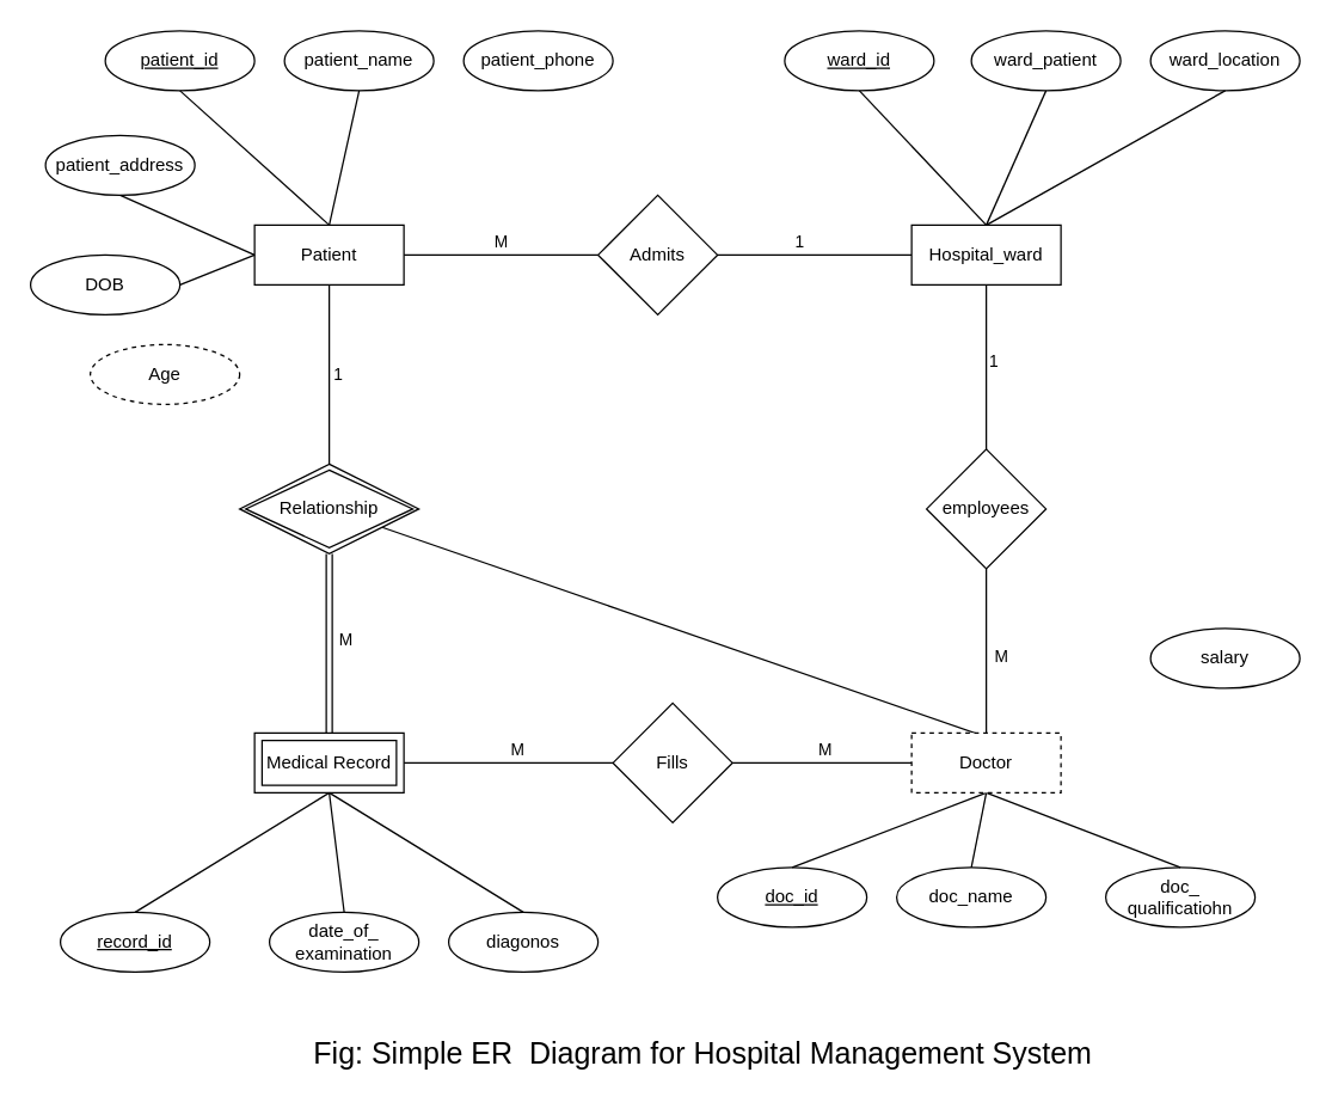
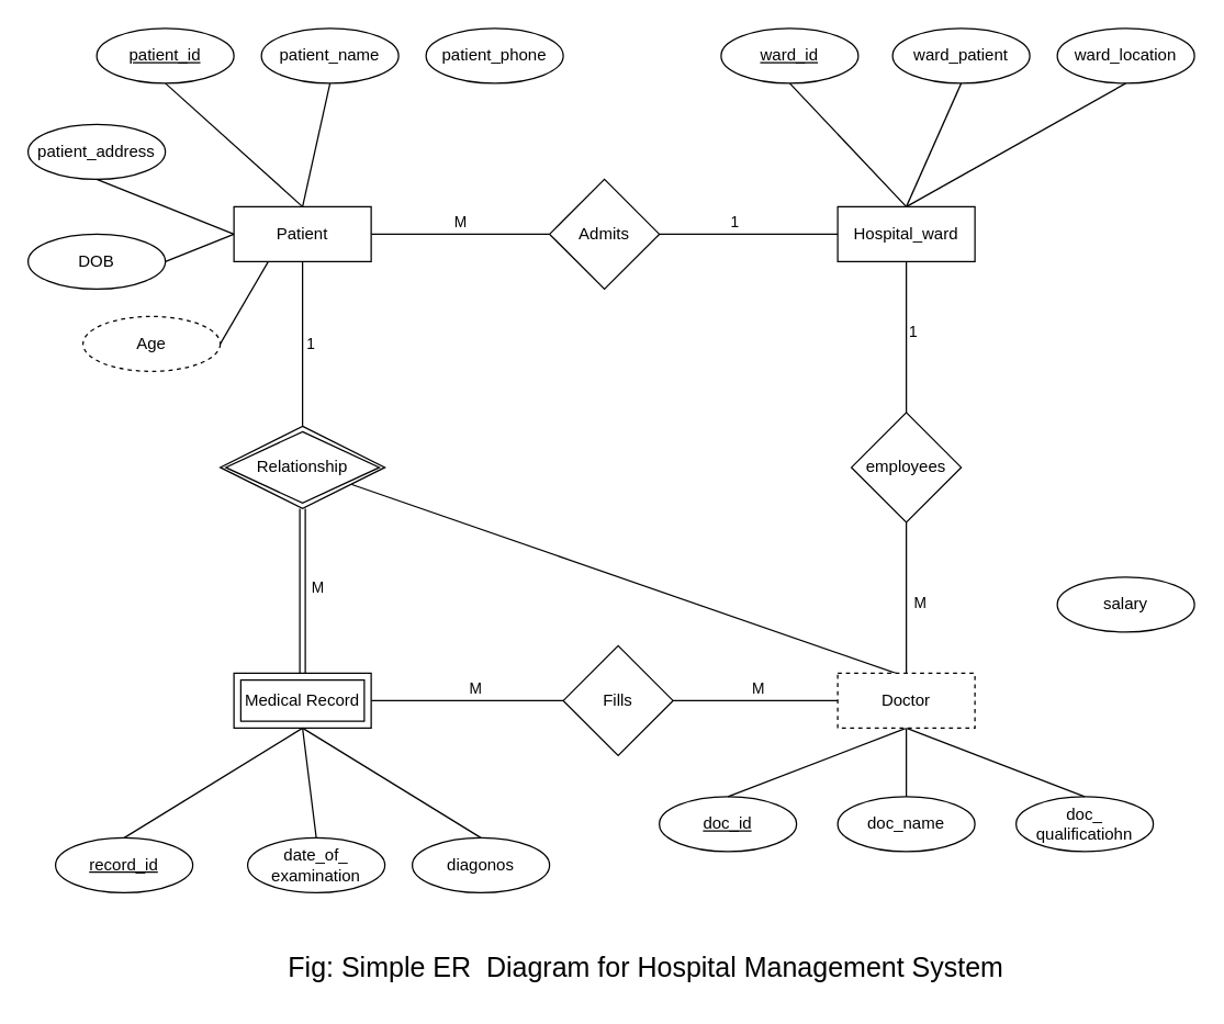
  <mxCell id="0" />
  <mxCell id="1" parent="0" />
  <mxCell id="2" value="" style="group" vertex="1" connectable="0" parent="1"><mxGeometry x="20" y="20" width="850" height="704" as="geometry" /></mxCell>
  <mxCell id="3" value="" style="group" vertex="1" connectable="0" parent="2"><mxGeometry width="850" height="630" as="geometry" /></mxCell>
  <mxCell id="4" value="Admits" style="rhombus;whiteSpace=wrap;html=1;" parent="3" vertex="1"><mxGeometry x="380" y="110" width="80" height="80" as="geometry" /></mxCell>
  <mxCell id="5" value="&lt;u&gt;patient_id&lt;/u&gt;" style="ellipse;whiteSpace=wrap;html=1;" parent="3" vertex="1"><mxGeometry x="50" width="100" height="40" as="geometry" /></mxCell>
  <mxCell id="6" value="patient_name" style="ellipse;whiteSpace=wrap;html=1;" parent="3" vertex="1"><mxGeometry x="170" width="100" height="40" as="geometry" /></mxCell>
  <mxCell id="7" value="patient_phone" style="ellipse;whiteSpace=wrap;html=1;" parent="3" vertex="1"><mxGeometry x="290" width="100" height="40" as="geometry" /></mxCell>
  <mxCell id="8" value="" style="endArrow=none;html=1;rounded=0;exitX=1;exitY=0.5;exitDx=0;exitDy=0;entryX=0;entryY=0.5;entryDx=0;entryDy=0;" parent="3" source="4" target="48" edge="1"><mxGeometry width="50" height="50" relative="1" as="geometry"><mxPoint x="460" y="109.5" as="sourcePoint" /><mxPoint x="580" y="150" as="targetPoint" /></mxGeometry></mxCell>
  <mxCell id="9" value="1" style="edgeLabel;html=1;align=center;verticalAlign=middle;resizable=0;points=[];" parent="8" vertex="1" connectable="0"><mxGeometry x="-0.138" y="4" relative="1" as="geometry"><mxPoint x="-2" y="-6" as="offset" /></mxGeometry></mxCell>
  <mxCell id="10" value="" style="endArrow=none;html=1;rounded=0;exitX=0.5;exitY=1;exitDx=0;exitDy=0;entryX=0.5;entryY=0;entryDx=0;entryDy=0;" parent="3" source="5" target="49" edge="1"><mxGeometry width="50" height="50" relative="1" as="geometry"><mxPoint x="420" y="300" as="sourcePoint" /><mxPoint x="200.0" y="120" as="targetPoint" /></mxGeometry></mxCell>
  <mxCell id="11" value="" style="endArrow=none;html=1;rounded=0;exitX=0.5;exitY=1;exitDx=0;exitDy=0;entryX=0.5;entryY=0;entryDx=0;entryDy=0;" parent="3" source="6" target="49" edge="1"><mxGeometry width="50" height="50" relative="1" as="geometry"><mxPoint x="110" y="50" as="sourcePoint" /><mxPoint x="200.0" y="120" as="targetPoint" /></mxGeometry></mxCell>
- <mxCell id="12" value="patient_address" style="ellipse;whiteSpace=wrap;html=1;" parent="3" vertex="1"><mxGeometry x="10" y="70" width="100" height="40" as="geometry" /></mxCell>
+ <mxCell id="12" value="patient_address" style="ellipse;whiteSpace=wrap;html=1;" parent="3" vertex="1"><mxGeometry y="70" width="100" height="40" as="geometry" /></mxCell>
  <mxCell id="13" value="" style="endArrow=none;html=1;rounded=0;exitX=0.5;exitY=1;exitDx=0;exitDy=0;entryX=0;entryY=0.5;entryDx=0;entryDy=0;" parent="3" source="12" target="49" edge="1"><mxGeometry width="50" height="50" relative="1" as="geometry"><mxPoint x="400" y="400" as="sourcePoint" /><mxPoint x="170.0" y="180" as="targetPoint" /></mxGeometry></mxCell>
  <mxCell id="14" value="&lt;u&gt;ward_id&lt;/u&gt;" style="ellipse;whiteSpace=wrap;html=1;" parent="3" vertex="1"><mxGeometry x="505" width="100" height="40" as="geometry" /></mxCell>
  <mxCell id="15" value="ward_patient" style="ellipse;whiteSpace=wrap;html=1;" parent="3" vertex="1"><mxGeometry x="630" width="100" height="40" as="geometry" /></mxCell>
  <mxCell id="16" value="ward_location" style="ellipse;whiteSpace=wrap;html=1;" parent="3" vertex="1"><mxGeometry x="750" width="100" height="40" as="geometry" /></mxCell>
  <mxCell id="17" value="&lt;u&gt;record_id&lt;/u&gt;" style="ellipse;whiteSpace=wrap;html=1;" parent="3" vertex="1"><mxGeometry x="20" y="590" width="100" height="40" as="geometry" /></mxCell>
  <mxCell id="18" value="" style="endArrow=none;html=1;rounded=0;exitX=0.5;exitY=0;exitDx=0;exitDy=0;entryX=0.5;entryY=1;entryDx=0;entryDy=0;" parent="3" source="17" target="44" edge="1"><mxGeometry width="50" height="50" relative="1" as="geometry"><mxPoint x="350" y="470" as="sourcePoint" /><mxPoint x="200" y="520" as="targetPoint" /></mxGeometry></mxCell>
  <mxCell id="19" value="date_of_&lt;br&gt;examination" style="ellipse;whiteSpace=wrap;html=1;" parent="3" vertex="1"><mxGeometry x="160" y="590" width="100" height="40" as="geometry" /></mxCell>
  <mxCell id="20" value="employees" style="rhombus;whiteSpace=wrap;html=1;" parent="3" vertex="1"><mxGeometry x="600" y="280" width="80" height="80" as="geometry" /></mxCell>
  <mxCell id="21" value="" style="endArrow=none;html=1;rounded=0;entryX=0.5;entryY=1;entryDx=0;entryDy=0;exitX=0.5;exitY=0;exitDx=0;exitDy=0;" parent="3" source="20" target="48" edge="1"><mxGeometry width="50" height="50" relative="1" as="geometry"><mxPoint x="840" y="150" as="sourcePoint" /><mxPoint x="640" y="180" as="targetPoint" /></mxGeometry></mxCell>
  <mxCell id="22" value="1" style="edgeLabel;html=1;align=center;verticalAlign=middle;resizable=0;points=[];" parent="21" vertex="1" connectable="0"><mxGeometry x="0.095" y="-4" relative="1" as="geometry"><mxPoint as="offset" /></mxGeometry></mxCell>
  <mxCell id="23" value="" style="endArrow=none;html=1;rounded=0;exitX=0.5;exitY=1;exitDx=0;exitDy=0;entryX=0.5;entryY=0;entryDx=0;entryDy=0;" parent="3" source="20" target="47" edge="1"><mxGeometry width="50" height="50" relative="1" as="geometry"><mxPoint x="840" y="150" as="sourcePoint" /><mxPoint x="640" y="460" as="targetPoint" /></mxGeometry></mxCell>
  <mxCell id="24" value="M" style="edgeLabel;html=1;align=center;verticalAlign=middle;resizable=0;points=[];" parent="23" vertex="1" connectable="0"><mxGeometry x="0.055" y="9" relative="1" as="geometry"><mxPoint as="offset" /></mxGeometry></mxCell>
  <mxCell id="25" value="&lt;u&gt;doc_id&lt;/u&gt;" style="ellipse;whiteSpace=wrap;html=1;" parent="3" vertex="1"><mxGeometry x="460" y="560" width="100" height="40" as="geometry" /></mxCell>
- <mxCell id="26" value="doc_name" style="ellipse;whiteSpace=wrap;html=1;" parent="3" vertex="1"><mxGeometry x="580" y="560" width="100" height="40" as="geometry" /></mxCell>
+ <mxCell id="26" value="doc_name" style="ellipse;whiteSpace=wrap;html=1;" parent="3" vertex="1"><mxGeometry x="590" y="560" width="100" height="40" as="geometry" /></mxCell>
  <mxCell id="27" value="doc_&lt;br&gt;qualificatiohn" style="ellipse;whiteSpace=wrap;html=1;" parent="3" vertex="1"><mxGeometry x="720" y="560" width="100" height="40" as="geometry" /></mxCell>
  <mxCell id="28" value="salary" style="ellipse;whiteSpace=wrap;html=1;" parent="3" vertex="1"><mxGeometry x="750" y="400" width="100" height="40" as="geometry" /></mxCell>
  <mxCell id="29" value="" style="endArrow=none;html=1;rounded=0;exitX=1;exitY=0.5;exitDx=0;exitDy=0;" parent="3" source="47" target="56" edge="1"><mxGeometry width="50" height="50" relative="1" as="geometry"><mxPoint x="700" y="490" as="sourcePoint" /><mxPoint x="790" y="330" as="targetPoint" /></mxGeometry></mxCell>
  <mxCell id="30" value="" style="endArrow=none;html=1;rounded=0;entryX=0.5;entryY=0;entryDx=0;entryDy=0;exitX=0.5;exitY=1;exitDx=0;exitDy=0;" parent="3" source="47" target="27" edge="1"><mxGeometry width="50" height="50" relative="1" as="geometry"><mxPoint x="640" y="510" as="sourcePoint" /><mxPoint x="800" y="450" as="targetPoint" /></mxGeometry></mxCell>
  <mxCell id="31" value="" style="endArrow=none;html=1;rounded=0;exitX=0.5;exitY=1;exitDx=0;exitDy=0;entryX=0.5;entryY=0;entryDx=0;entryDy=0;" parent="3" source="47" target="26" edge="1"><mxGeometry width="50" height="50" relative="1" as="geometry"><mxPoint x="640" y="520" as="sourcePoint" /><mxPoint x="810" y="460" as="targetPoint" /></mxGeometry></mxCell>
  <mxCell id="32" value="" style="endArrow=none;html=1;rounded=0;entryX=0.5;entryY=0;entryDx=0;entryDy=0;exitX=0.5;exitY=1;exitDx=0;exitDy=0;" parent="3" source="47" target="25" edge="1"><mxGeometry width="50" height="50" relative="1" as="geometry"><mxPoint x="640" y="520" as="sourcePoint" /><mxPoint x="650" y="570" as="targetPoint" /></mxGeometry></mxCell>
  <mxCell id="33" value="" style="endArrow=none;html=1;rounded=0;exitX=1;exitY=0.5;exitDx=0;exitDy=0;entryX=0;entryY=0.5;entryDx=0;entryDy=0;" parent="3" source="49" target="4" edge="1"><mxGeometry width="50" height="50" relative="1" as="geometry"><mxPoint x="260" y="150" as="sourcePoint" /><mxPoint x="380" y="149.38" as="targetPoint" /></mxGeometry></mxCell>
  <mxCell id="34" value="M" style="edgeLabel;html=1;align=center;verticalAlign=middle;resizable=0;points=[];" parent="33" vertex="1" connectable="0"><mxGeometry x="-0.013" y="5" relative="1" as="geometry"><mxPoint y="-5" as="offset" /></mxGeometry></mxCell>
  <mxCell id="35" value="diagonos" style="ellipse;whiteSpace=wrap;html=1;" parent="3" vertex="1"><mxGeometry x="280" y="590" width="100" height="40" as="geometry" /></mxCell>
  <mxCell id="36" value="" style="endArrow=none;html=1;rounded=0;entryX=0.5;entryY=1;entryDx=0;entryDy=0;exitX=0.5;exitY=0;exitDx=0;exitDy=0;" parent="3" source="48" target="14" edge="1"><mxGeometry width="50" height="50" relative="1" as="geometry"><mxPoint x="640" y="120" as="sourcePoint" /><mxPoint x="550" y="190" as="targetPoint" /></mxGeometry></mxCell>
  <mxCell id="37" value="" style="endArrow=none;html=1;rounded=0;exitX=0.5;exitY=1;exitDx=0;exitDy=0;entryX=0.5;entryY=0;entryDx=0;entryDy=0;" parent="3" source="15" target="48" edge="1"><mxGeometry width="50" height="50" relative="1" as="geometry"><mxPoint x="650" y="130" as="sourcePoint" /><mxPoint x="640" y="120" as="targetPoint" /></mxGeometry></mxCell>
  <mxCell id="38" value="" style="endArrow=none;html=1;rounded=0;exitX=0.5;exitY=1;exitDx=0;exitDy=0;entryX=0.5;entryY=0;entryDx=0;entryDy=0;" parent="3" source="16" target="48" edge="1"><mxGeometry width="50" height="50" relative="1" as="geometry"><mxPoint x="690" y="50" as="sourcePoint" /><mxPoint x="640" y="130" as="targetPoint" /></mxGeometry></mxCell>
  <mxCell id="39" value="Fills" style="rhombus;whiteSpace=wrap;html=1;" parent="3" vertex="1"><mxGeometry x="390" y="450" width="80" height="80" as="geometry" /></mxCell>
  <mxCell id="40" value="" style="endArrow=none;html=1;rounded=0;entryX=0;entryY=0.5;entryDx=0;entryDy=0;exitX=1;exitY=0.5;exitDx=0;exitDy=0;" parent="3" source="39" target="47" edge="1"><mxGeometry width="50" height="50" relative="1" as="geometry"><mxPoint x="470" y="489.79" as="sourcePoint" /><mxPoint x="590" y="489.79" as="targetPoint" /></mxGeometry></mxCell>
  <mxCell id="41" value="M" style="edgeLabel;html=1;align=center;verticalAlign=middle;resizable=0;points=[];" parent="40" vertex="1" connectable="0"><mxGeometry x="0.018" y="2" relative="1" as="geometry"><mxPoint y="-8" as="offset" /></mxGeometry></mxCell>
  <mxCell id="42" value="" style="endArrow=none;html=1;rounded=0;entryX=0;entryY=0.5;entryDx=0;entryDy=0;exitX=1;exitY=0.5;exitDx=0;exitDy=0;" parent="3" source="44" target="39" edge="1"><mxGeometry width="50" height="50" relative="1" as="geometry"><mxPoint x="260" y="490" as="sourcePoint" /><mxPoint x="590" y="500" as="targetPoint" /></mxGeometry></mxCell>
  <mxCell id="43" value="M" style="edgeLabel;html=1;align=center;verticalAlign=middle;resizable=0;points=[];" parent="42" vertex="1" connectable="0"><mxGeometry x="0.103" relative="1" as="geometry"><mxPoint x="-2" y="-10" as="offset" /></mxGeometry></mxCell>
  <mxCell id="44" value="Medical Record" style="shape=ext;margin=3;double=1;whiteSpace=wrap;html=1;align=center;" parent="3" vertex="1"><mxGeometry x="150" y="470" width="100" height="40" as="geometry" /></mxCell>
  <mxCell id="45" value="" style="endArrow=none;html=1;rounded=0;entryX=0.5;entryY=1;entryDx=0;entryDy=0;exitX=0.5;exitY=0;exitDx=0;exitDy=0;" parent="3" source="19" target="44" edge="1"><mxGeometry width="50" height="50" relative="1" as="geometry"><mxPoint x="210" y="590" as="sourcePoint" /><mxPoint x="200" y="520" as="targetPoint" /></mxGeometry></mxCell>
  <mxCell id="46" value="" style="endArrow=none;html=1;rounded=0;entryX=0.5;entryY=1;entryDx=0;entryDy=0;exitX=0.5;exitY=0;exitDx=0;exitDy=0;" parent="3" source="35" target="44" edge="1"><mxGeometry width="50" height="50" relative="1" as="geometry"><mxPoint x="310" y="590" as="sourcePoint" /><mxPoint x="200" y="520" as="targetPoint" /></mxGeometry></mxCell>
  <mxCell id="47" value="Doctor" style="whiteSpace=wrap;html=1;align=center;dashed=1;" parent="3" vertex="1"><mxGeometry x="590" y="470" width="100" height="40" as="geometry" /></mxCell>
  <mxCell id="48" value="Hospital_ward" style="whiteSpace=wrap;html=1;align=center;" parent="3" vertex="1"><mxGeometry x="590" y="130" width="100" height="40" as="geometry" /></mxCell>
  <mxCell id="49" value="Patient" style="whiteSpace=wrap;html=1;align=center;" parent="3" vertex="1"><mxGeometry x="150" y="130" width="100" height="40" as="geometry" /></mxCell>
  <mxCell id="50" value="" style="shape=link;html=1;rounded=0;exitX=0.5;exitY=1;exitDx=0;exitDy=0;entryX=0.5;entryY=0;entryDx=0;entryDy=0;" parent="3" source="56" target="44" edge="1"><mxGeometry relative="1" as="geometry"><mxPoint x="200" y="360.0" as="sourcePoint" /><mxPoint x="400" y="300" as="targetPoint" /></mxGeometry></mxCell>
  <mxCell id="51" value="M" style="edgeLabel;html=1;align=center;verticalAlign=middle;resizable=0;points=[];" parent="50" vertex="1" connectable="0"><mxGeometry x="-0.044" y="3" relative="1" as="geometry"><mxPoint x="7" as="offset" /></mxGeometry></mxCell>
  <mxCell id="52" value="DOB" style="ellipse;whiteSpace=wrap;html=1;align=center;" parent="3" vertex="1"><mxGeometry y="150" width="100" height="40" as="geometry" /></mxCell>
  <mxCell id="53" value="" style="endArrow=none;html=1;rounded=0;exitX=1;exitY=0.5;exitDx=0;exitDy=0;" parent="3" source="52" edge="1"><mxGeometry relative="1" as="geometry"><mxPoint x="240" y="300" as="sourcePoint" /><mxPoint x="150" y="150" as="targetPoint" /></mxGeometry></mxCell>
+ <mxCell id="54" value="" style="endArrow=none;html=1;rounded=0;exitX=1;exitY=0.5;exitDx=0;exitDy=0;entryX=0.25;entryY=1;entryDx=0;entryDy=0;" parent="3" source="55" target="49" edge="1"><mxGeometry relative="1" as="geometry"><mxPoint x="140.0" y="230.0" as="sourcePoint" /><mxPoint x="160" y="160" as="targetPoint" /></mxGeometry></mxCell>
  <mxCell id="55" value="Age" style="ellipse;whiteSpace=wrap;html=1;align=center;dashed=1;" parent="3" vertex="1"><mxGeometry x="40" y="210" width="100" height="40" as="geometry" /></mxCell>
  <mxCell id="56" value="Relationship" style="shape=rhombus;double=1;perimeter=rhombusPerimeter;whiteSpace=wrap;html=1;align=center;" parent="3" vertex="1"><mxGeometry x="140" y="290" width="120" height="60" as="geometry" /></mxCell>
  <mxCell id="57" value="" style="endArrow=none;html=1;rounded=0;entryX=0.5;entryY=1;entryDx=0;entryDy=0;exitX=0.5;exitY=0;exitDx=0;exitDy=0;" parent="3" source="56" target="49" edge="1"><mxGeometry width="50" height="50" relative="1" as="geometry"><mxPoint x="200" y="290" as="sourcePoint" /><mxPoint x="200.0" y="180" as="targetPoint" /></mxGeometry></mxCell>
  <mxCell id="58" value="1" style="edgeLabel;html=1;align=center;verticalAlign=middle;resizable=0;points=[];" parent="57" vertex="1" connectable="0"><mxGeometry x="0.02" y="-5" relative="1" as="geometry"><mxPoint as="offset" /></mxGeometry></mxCell>
  <mxCell id="59" value="Fig: Simple ER&amp;nbsp; Diagram for Hospital Management System" style="text;html=1;align=center;verticalAlign=middle;resizable=0;points=[];autosize=1;strokeColor=none;fillColor=none;fontSize=20;" vertex="1" parent="2"><mxGeometry x="180" y="664" width="540" height="40" as="geometry" /></mxCell>
